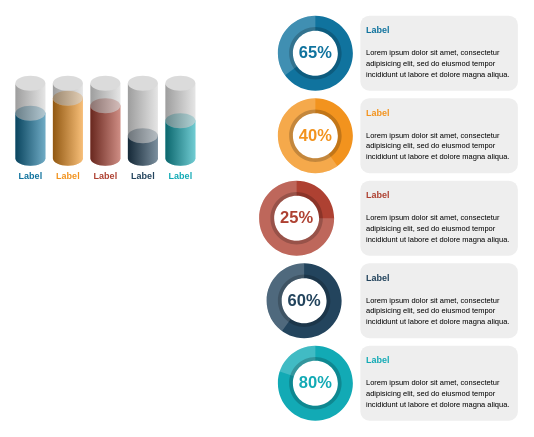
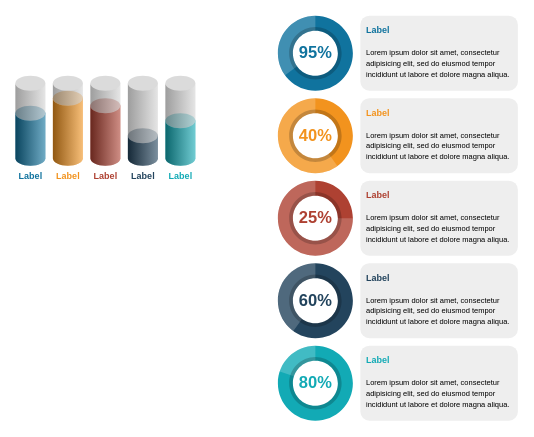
  <mxCell id="0" />
  <mxCell id="1" parent="0" />
  <mxCell id="2" value="Label" style="verticalLabelPosition=bottom;verticalAlign=top;html=1;shape=mxgraph.infographic.cylinder;isoAngle=15;fillColor=#10739E;strokeColor=none;fontStyle=1;fontColor=#10739E;fontSize=12;shadow=0;" vertex="1" parent="1"><mxGeometry x="20" y="140" width="40" height="80" as="geometry" /></mxCell>
  <mxCell id="3" value="Label" style="verticalLabelPosition=bottom;verticalAlign=top;html=1;shape=mxgraph.infographic.cylinder;isoAngle=15;fillColor=#F2931E;strokeColor=none;fontStyle=1;fontColor=#F2931E;fontSize=12;shadow=0;" vertex="1" parent="1"><mxGeometry x="70" y="120" width="40" height="100" as="geometry" /></mxCell>
  <mxCell id="4" value="Label" style="verticalLabelPosition=bottom;verticalAlign=top;html=1;shape=mxgraph.infographic.cylinder;isoAngle=15;fillColor=#AE4132;strokeColor=none;fontStyle=1;fontColor=#AE4132;fontSize=12;shadow=0;" vertex="1" parent="1"><mxGeometry x="120" y="130" width="40" height="90" as="geometry" /></mxCell>
  <mxCell id="5" value="Label" style="verticalLabelPosition=bottom;verticalAlign=top;html=1;shape=mxgraph.infographic.cylinder;isoAngle=15;fillColor=#23445D;strokeColor=none;fontStyle=1;fontColor=#23445D;fontSize=12;shadow=0;" vertex="1" parent="1"><mxGeometry x="170" y="170" width="40" height="50" as="geometry" /></mxCell>
  <mxCell id="6" value="Label" style="verticalLabelPosition=bottom;verticalAlign=top;html=1;shape=mxgraph.infographic.cylinder;isoAngle=15;fillColor=#12AAB5;strokeColor=none;fontStyle=1;fontColor=#12AAB5;fontSize=12;shadow=0;" vertex="1" parent="1"><mxGeometry x="220" y="150" width="40" height="70" as="geometry" /></mxCell>
  <mxCell id="7" value="" style="verticalLabelPosition=top;verticalAlign=bottom;html=1;shape=mxgraph.infographic.cylinder;isoAngle=15;fillColor=#CCCCCC;strokeColor=none;fontStyle=1;fontColor=#10739E;fontSize=12;shadow=0;align=left;opacity=70;" vertex="1" parent="1"><mxGeometry x="20" y="100" width="40" height="60" as="geometry" /></mxCell>
  <mxCell id="8" value="" style="verticalLabelPosition=top;verticalAlign=bottom;html=1;shape=mxgraph.infographic.cylinder;isoAngle=15;fillColor=#CCCCCC;strokeColor=none;fontStyle=1;fontColor=#F2931E;fontSize=12;shadow=0;align=left;opacity=70;" vertex="1" parent="1"><mxGeometry x="70" y="100" width="40" height="40" as="geometry" /></mxCell>
  <mxCell id="9" value="" style="verticalLabelPosition=top;verticalAlign=bottom;html=1;shape=mxgraph.infographic.cylinder;isoAngle=15;fillColor=#CCCCCC;strokeColor=none;fontStyle=1;fontColor=#AE4132;fontSize=12;shadow=0;align=left;opacity=70;" vertex="1" parent="1"><mxGeometry x="120" y="100" width="40" height="50" as="geometry" /></mxCell>
  <mxCell id="10" value="" style="verticalLabelPosition=top;verticalAlign=bottom;html=1;shape=mxgraph.infographic.cylinder;isoAngle=15;fillColor=#CCCCCC;strokeColor=none;fontStyle=1;fontColor=#23445D;fontSize=12;shadow=0;align=left;opacity=70;" vertex="1" parent="1"><mxGeometry x="170" y="100" width="40" height="90" as="geometry" /></mxCell>
  <mxCell id="11" value="" style="verticalLabelPosition=top;verticalAlign=bottom;html=1;shape=mxgraph.infographic.cylinder;isoAngle=15;fillColor=#CCCCCC;strokeColor=none;fontStyle=1;fontColor=#12AAB5;fontSize=12;shadow=0;align=left;opacity=70;" vertex="1" parent="1"><mxGeometry x="220" y="100" width="40" height="70" as="geometry" /></mxCell>
- <mxCell id="12" value="65%" style="verticalLabelPosition=middle;verticalAlign=middle;html=1;html=1;shape=mxgraph.infographic.partConcEllipse;startAngle=0;endAngle=0.65;arcWidth=0.4;strokeColor=none;fillColor=#10739E;fontSize=22;fontColor=#10739E;align=center;fontStyle=1;" vertex="1" parent="1"><mxGeometry x="370" y="20" width="100" height="100" as="geometry" /></mxCell>
+ <mxCell id="12" value="95%" style="verticalLabelPosition=middle;verticalAlign=middle;html=1;html=1;shape=mxgraph.infographic.partConcEllipse;startAngle=0;endAngle=0.65;arcWidth=0.4;strokeColor=none;fillColor=#10739E;fontSize=22;fontColor=#10739E;align=center;fontStyle=1;" vertex="1" parent="1"><mxGeometry x="370" y="20" width="100" height="100" as="geometry" /></mxCell>
  <mxCell id="13" value="40%" style="verticalLabelPosition=middle;verticalAlign=middle;html=1;html=1;shape=mxgraph.infographic.partConcEllipse;startAngle=0;endAngle=0.4;arcWidth=0.4;strokeColor=none;fillColor=#F2931E;fontSize=22;fontColor=#F2931E;align=center;fontStyle=1;" vertex="1" parent="1"><mxGeometry x="370" y="130" width="100" height="100" as="geometry" /></mxCell>
- <mxCell id="14" value="25%" style="verticalLabelPosition=middle;verticalAlign=middle;html=1;html=1;shape=mxgraph.infographic.partConcEllipse;startAngle=0;endAngle=0.25;arcWidth=0.4;strokeColor=none;fillColor=#AE4132;fontSize=22;fontColor=#AE4132;align=center;fontStyle=1;" vertex="1" parent="1"><mxGeometry x="345" y="240" width="100" height="100" as="geometry" /></mxCell>
- <mxCell id="15" value="60%" style="verticalLabelPosition=middle;verticalAlign=middle;html=1;html=1;shape=mxgraph.infographic.partConcEllipse;startAngle=0;endAngle=0.6;arcWidth=0.4;strokeColor=none;fillColor=#23445D;fontSize=22;fontColor=#23445D;align=center;fontStyle=1;" vertex="1" parent="1"><mxGeometry x="355" y="350" width="100" height="100" as="geometry" /></mxCell>
+ <mxCell id="14" value="25%" style="verticalLabelPosition=middle;verticalAlign=middle;html=1;html=1;shape=mxgraph.infographic.partConcEllipse;startAngle=0;endAngle=0.25;arcWidth=0.4;strokeColor=none;fillColor=#AE4132;fontSize=22;fontColor=#AE4132;align=center;fontStyle=1;" vertex="1" parent="1"><mxGeometry x="370" y="240" width="100" height="100" as="geometry" /></mxCell>
+ <mxCell id="15" value="60%" style="verticalLabelPosition=middle;verticalAlign=middle;html=1;html=1;shape=mxgraph.infographic.partConcEllipse;startAngle=0;endAngle=0.6;arcWidth=0.4;strokeColor=none;fillColor=#23445D;fontSize=22;fontColor=#23445D;align=center;fontStyle=1;" vertex="1" parent="1"><mxGeometry x="370" y="350" width="100" height="100" as="geometry" /></mxCell>
  <mxCell id="16" value="80%" style="verticalLabelPosition=middle;verticalAlign=middle;html=1;html=1;shape=mxgraph.infographic.partConcEllipse;startAngle=0;endAngle=0.8;arcWidth=0.4;strokeColor=none;fillColor=#12AAB5;fontSize=22;fontColor=#12AAB5;align=center;fontStyle=1;" vertex="1" parent="1"><mxGeometry x="370" y="460" width="100" height="100" as="geometry" /></mxCell>
  <mxCell id="17" value="&lt;font style=&quot;font-size: 10px&quot;&gt;&lt;font style=&quot;font-size: 12px&quot; color=&quot;#10739E&quot;&gt;&lt;b&gt;Label&lt;/b&gt;&lt;/font&gt;&lt;br&gt;&lt;br&gt;&lt;font size=&quot;1&quot;&gt;Lorem ipsum dolor sit amet, consectetur adipisicing elit, sed do eiusmod tempor incididunt ut labore et dolore magna aliqua.&lt;/font&gt;&lt;/font&gt;" style="rounded=1;strokeColor=none;fillColor=#EEEEEE;align=left;arcSize=12;verticalAlign=top;whiteSpace=wrap;html=1;fontSize=12;spacing=8;" vertex="1" parent="1"><mxGeometry x="480" y="20" width="210" height="100" as="geometry" /></mxCell>
  <mxCell id="18" value="&lt;font style=&quot;font-size: 10px&quot;&gt;&lt;font style=&quot;font-size: 12px&quot; color=&quot;#F2931E&quot;&gt;&lt;b&gt;Label&lt;/b&gt;&lt;/font&gt;&lt;br&gt;&lt;br&gt;&lt;font size=&quot;1&quot;&gt;Lorem ipsum dolor sit amet, consectetur adipisicing elit, sed do eiusmod tempor incididunt ut labore et dolore magna aliqua.&lt;/font&gt;&lt;/font&gt;" style="rounded=1;strokeColor=none;fillColor=#EEEEEE;align=left;arcSize=12;verticalAlign=top;whiteSpace=wrap;html=1;fontSize=12;spacing=8;" vertex="1" parent="1"><mxGeometry x="480" y="130" width="210" height="100" as="geometry" /></mxCell>
  <mxCell id="19" value="&lt;font style=&quot;font-size: 10px&quot;&gt;&lt;font style=&quot;font-size: 12px&quot; color=&quot;#AE4132&quot;&gt;&lt;b&gt;Label&lt;/b&gt;&lt;/font&gt;&lt;br&gt;&lt;br&gt;&lt;font size=&quot;1&quot;&gt;Lorem ipsum dolor sit amet, consectetur adipisicing elit, sed do eiusmod tempor incididunt ut labore et dolore magna aliqua.&lt;/font&gt;&lt;/font&gt;" style="rounded=1;strokeColor=none;fillColor=#EEEEEE;align=left;arcSize=12;verticalAlign=top;whiteSpace=wrap;html=1;fontSize=12;spacing=8;" vertex="1" parent="1"><mxGeometry x="480" y="240" width="210" height="100" as="geometry" /></mxCell>
  <mxCell id="20" value="&lt;font style=&quot;font-size: 10px&quot;&gt;&lt;font style=&quot;font-size: 12px&quot; color=&quot;#23445D&quot;&gt;&lt;b&gt;Label&lt;/b&gt;&lt;/font&gt;&lt;br&gt;&lt;br&gt;&lt;font size=&quot;1&quot;&gt;Lorem ipsum dolor sit amet, consectetur adipisicing elit, sed do eiusmod tempor incididunt ut labore et dolore magna aliqua.&lt;/font&gt;&lt;/font&gt;" style="rounded=1;strokeColor=none;fillColor=#EEEEEE;align=left;arcSize=12;verticalAlign=top;whiteSpace=wrap;html=1;fontSize=12;spacing=8;" vertex="1" parent="1"><mxGeometry x="480" y="350" width="210" height="100" as="geometry" /></mxCell>
  <mxCell id="21" value="&lt;font style=&quot;font-size: 10px&quot;&gt;&lt;font style=&quot;font-size: 12px&quot; color=&quot;#12AAB5&quot;&gt;&lt;b&gt;Label&lt;/b&gt;&lt;/font&gt;&lt;br&gt;&lt;br&gt;&lt;font size=&quot;1&quot;&gt;Lorem ipsum dolor sit amet, consectetur adipisicing elit, sed do eiusmod tempor incididunt ut labore et dolore magna aliqua.&lt;/font&gt;&lt;/font&gt;" style="rounded=1;strokeColor=none;fillColor=#EEEEEE;align=left;arcSize=12;verticalAlign=top;whiteSpace=wrap;html=1;fontSize=12;spacing=8;" vertex="1" parent="1"><mxGeometry x="480" y="460" width="210" height="100" as="geometry" /></mxCell>
